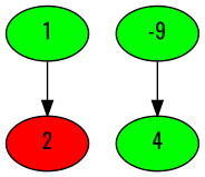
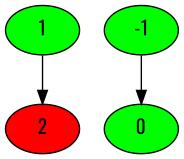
  digraph {
    fontname=Oswald
    node [fillcolor=green fontname=Oswald style=filled]
    edge [fontname=Oswald]
    2 [fillcolor=red]
    1
-   -1 [label=-9]
-   0 [label=4]
+   -1
+   0
    1 -> 2
    -1 -> 0
  }
